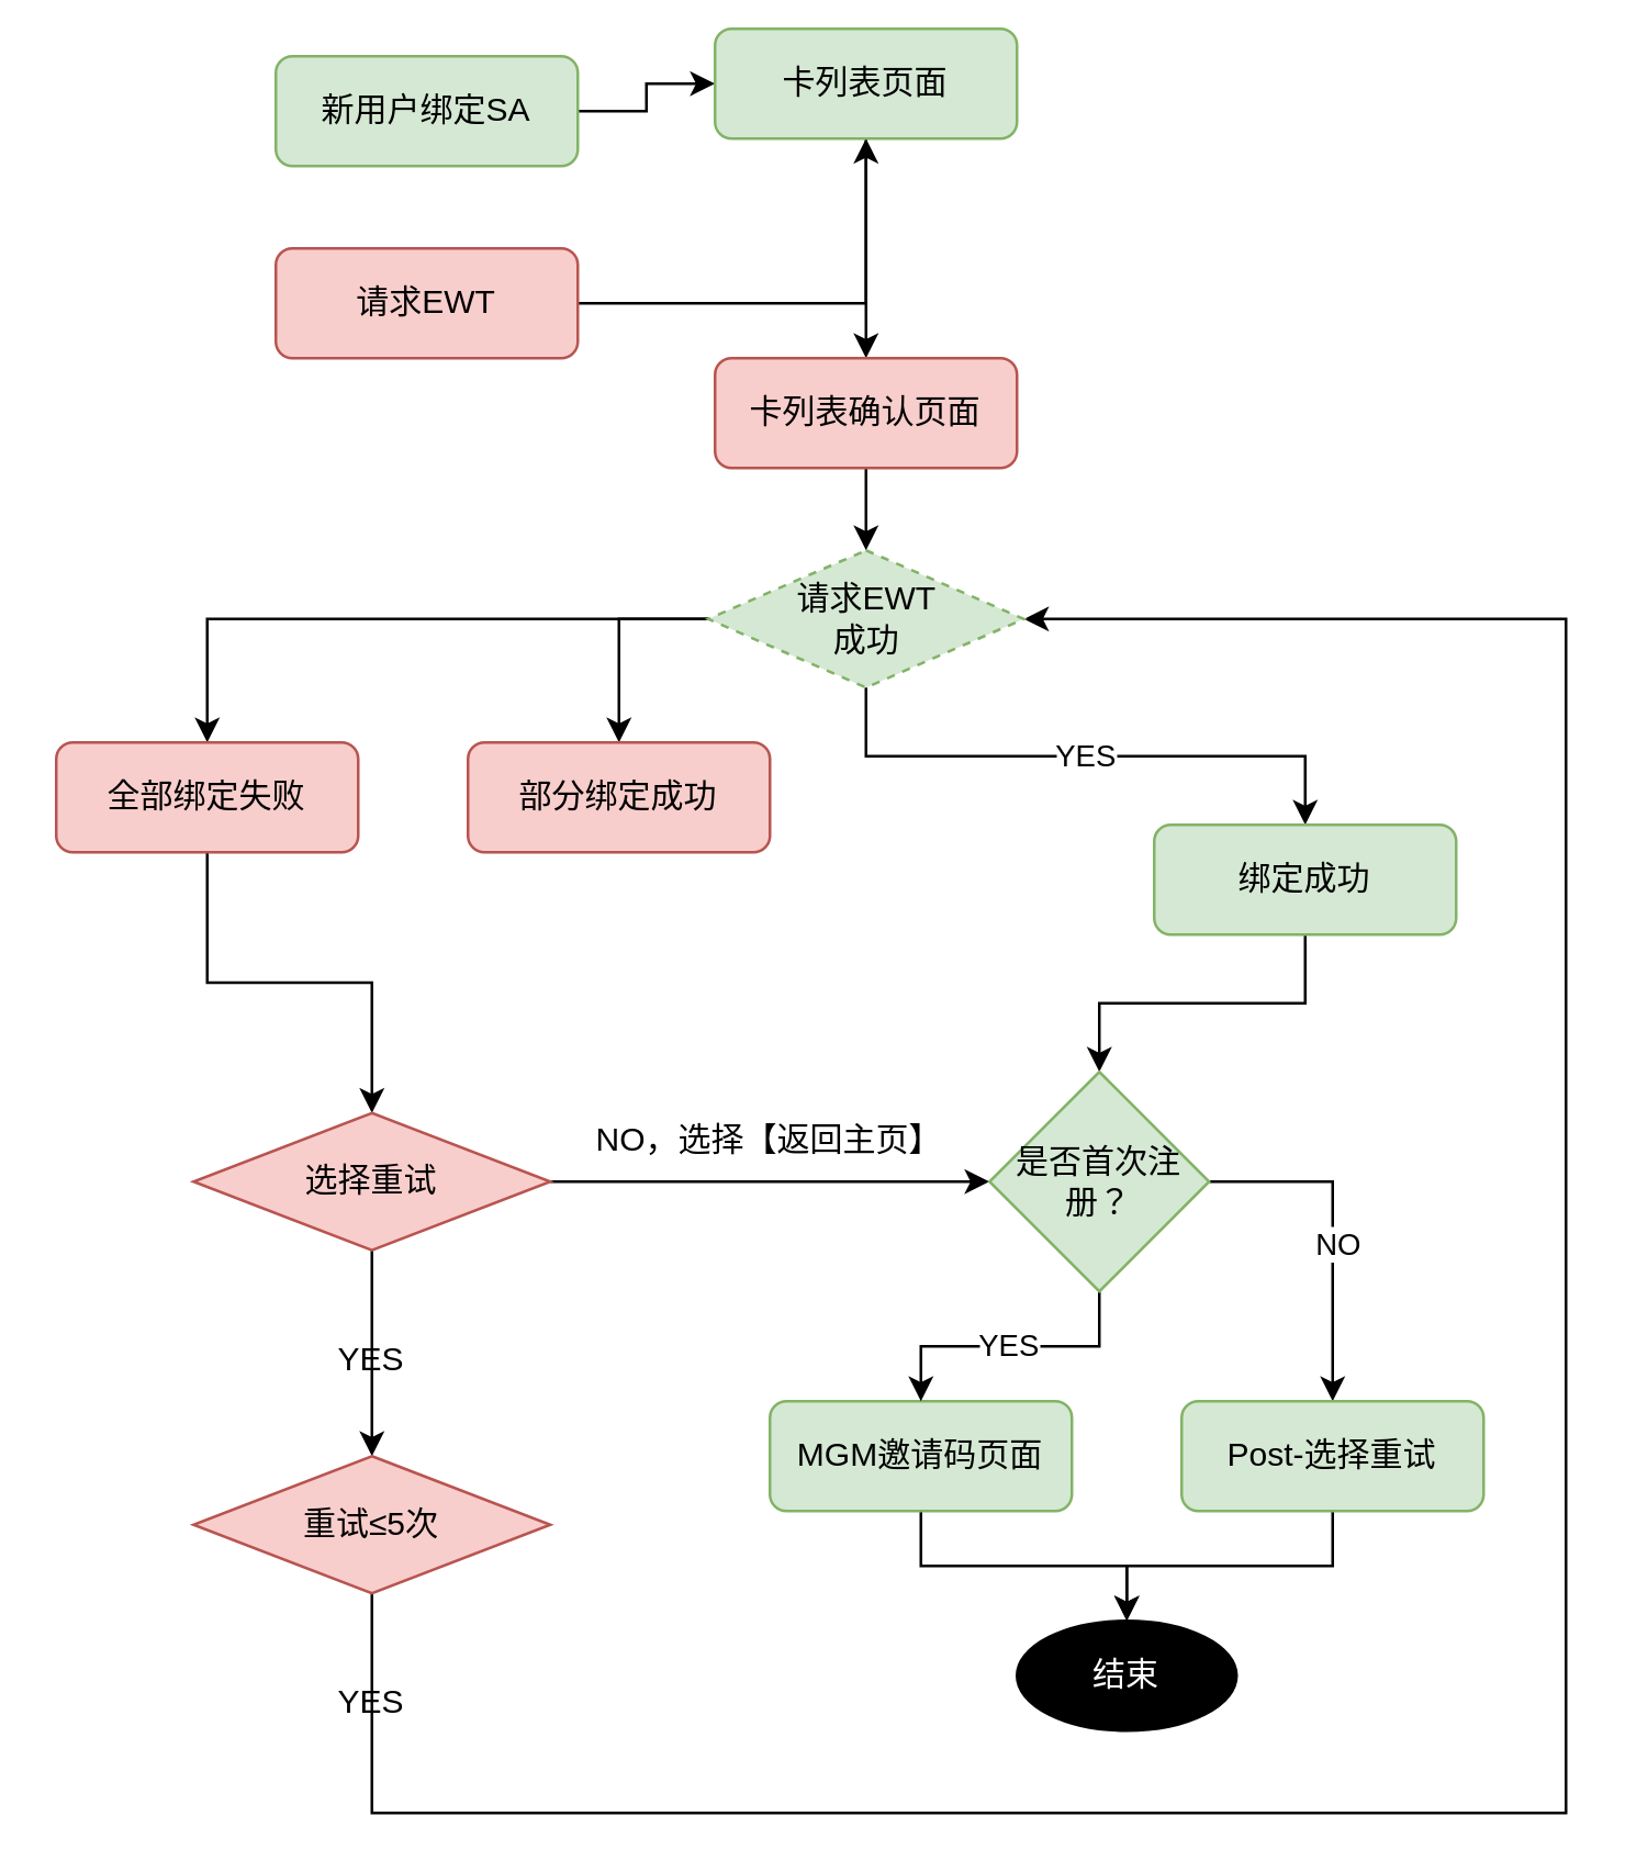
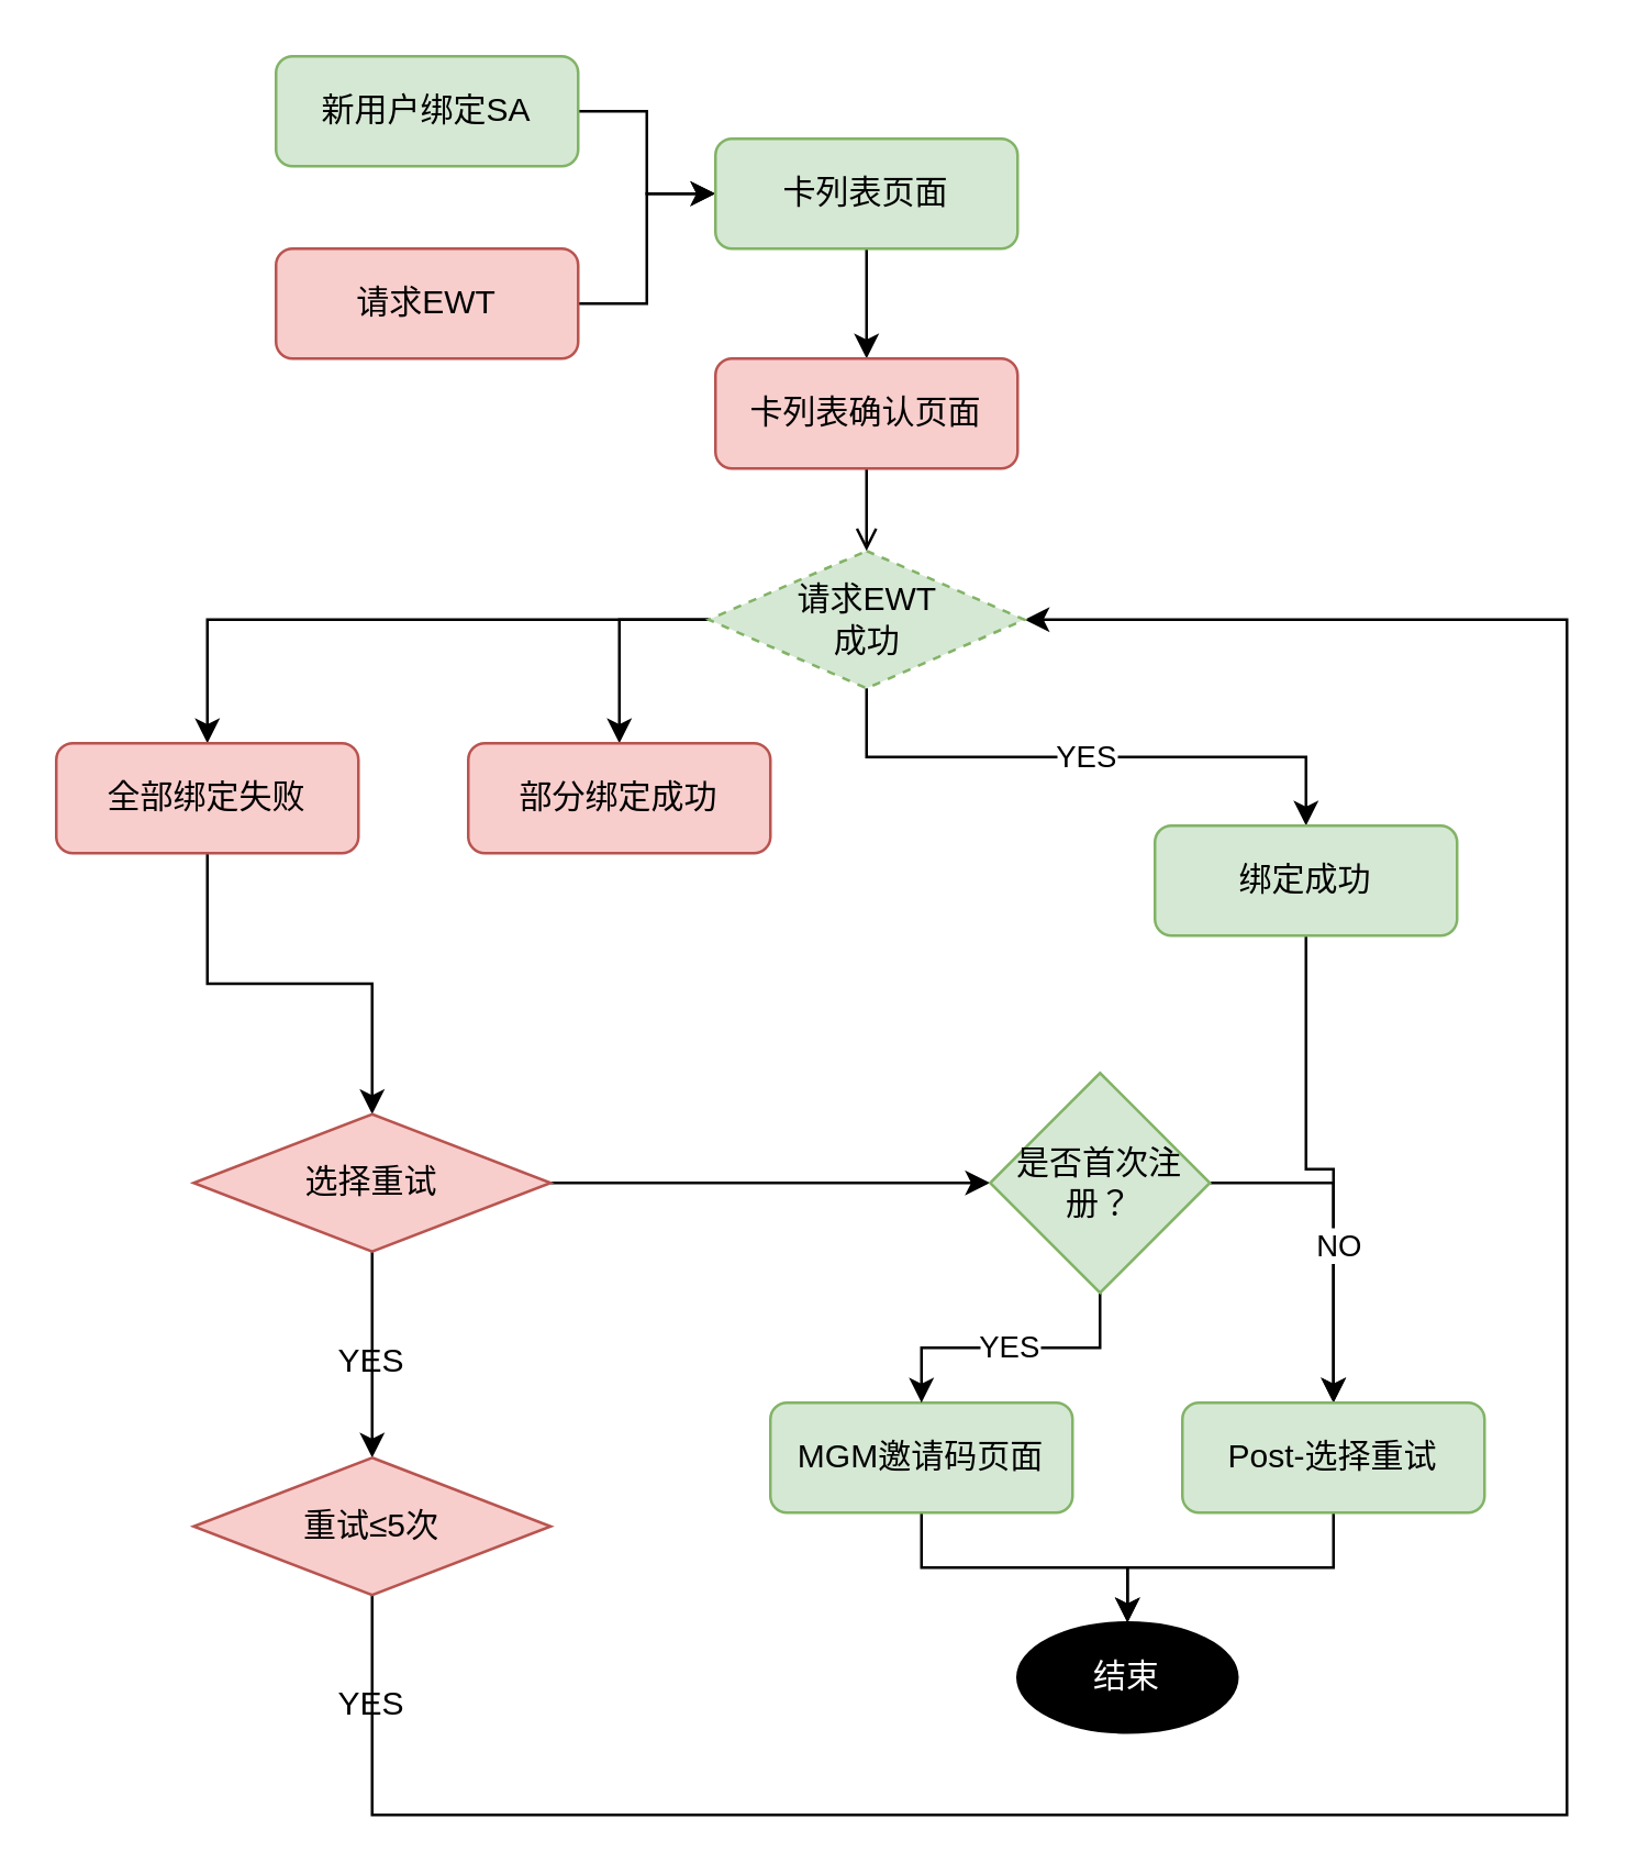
  <mxCell id="0" />
  <mxCell id="1" parent="0" />
  <mxCell id="2" style="edgeStyle=orthogonalEdgeStyle;rounded=0;orthogonalLoop=1;jettySize=auto;html=1;" edge="1" parent="1" source="3" target="7"><mxGeometry relative="1" as="geometry" /></mxCell>
  <mxCell id="3" value="新用户绑定SA" style="rounded=1;whiteSpace=wrap;html=1;fillColor=#d5e8d4;strokeColor=#82b366;" vertex="1" parent="1"><mxGeometry x="100" y="20" width="110" height="40" as="geometry" /></mxCell>
  <mxCell id="4" style="edgeStyle=orthogonalEdgeStyle;rounded=0;orthogonalLoop=1;jettySize=auto;html=1;" edge="1" parent="1" source="5" target="7"><mxGeometry relative="1" as="geometry" /></mxCell>
  <mxCell id="5" value="请求EWT" style="rounded=1;whiteSpace=wrap;html=1;fillColor=#f8cecc;strokeColor=#b85450;" vertex="1" parent="1"><mxGeometry x="100" y="90" width="110" height="40" as="geometry" /></mxCell>
  <mxCell id="6" style="edgeStyle=orthogonalEdgeStyle;rounded=0;orthogonalLoop=1;jettySize=auto;html=1;" edge="1" parent="1" source="7" target="12"><mxGeometry relative="1" as="geometry" /></mxCell>
- <mxCell id="7" value="卡列表页面" style="rounded=1;whiteSpace=wrap;html=1;fillColor=#d5e8d4;strokeColor=#82b366;" vertex="1" parent="1"><mxGeometry x="260" y="10" width="110" height="40" as="geometry" /></mxCell>
+ <mxCell id="7" value="卡列表页面" style="rounded=1;whiteSpace=wrap;html=1;fillColor=#d5e8d4;strokeColor=#82b366;" vertex="1" parent="1"><mxGeometry x="260" y="50" width="110" height="40" as="geometry" /></mxCell>
  <mxCell id="8" value="YES" style="edgeStyle=orthogonalEdgeStyle;rounded=0;orthogonalLoop=1;jettySize=auto;html=1;entryX=0.5;entryY=0;entryDx=0;entryDy=0;exitX=0.5;exitY=1;exitDx=0;exitDy=0;" edge="1" parent="1" source="25" target="14"><mxGeometry relative="1" as="geometry" /></mxCell>
  <mxCell id="9" style="edgeStyle=orthogonalEdgeStyle;rounded=0;orthogonalLoop=1;jettySize=auto;html=1;entryX=0.5;entryY=0;entryDx=0;entryDy=0;exitX=0;exitY=0.5;exitDx=0;exitDy=0;" edge="1" parent="1" source="25" target="15"><mxGeometry relative="1" as="geometry" /></mxCell>
  <mxCell id="10" style="edgeStyle=orthogonalEdgeStyle;rounded=0;orthogonalLoop=1;jettySize=auto;html=1;entryX=0.5;entryY=0;entryDx=0;entryDy=0;exitX=0;exitY=0.5;exitDx=0;exitDy=0;" edge="1" parent="1" source="25" target="17"><mxGeometry relative="1" as="geometry" /></mxCell>
- <mxCell id="11" style="edgeStyle=orthogonalEdgeStyle;rounded=0;orthogonalLoop=1;jettySize=auto;html=1;" edge="1" parent="1" source="12" target="25"><mxGeometry relative="1" as="geometry" /></mxCell>
+ <mxCell id="11" style="edgeStyle=orthogonalEdgeStyle;rounded=0;orthogonalLoop=1;jettySize=auto;html=1;endArrow=open;" edge="1" parent="1" source="12" target="25"><mxGeometry relative="1" as="geometry" /></mxCell>
  <mxCell id="12" value="卡列表确认页面" style="rounded=1;whiteSpace=wrap;html=1;fillColor=#f8cecc;strokeColor=#b85450;" vertex="1" parent="1"><mxGeometry x="260" y="130" width="110" height="40" as="geometry" /></mxCell>
- <mxCell id="13" style="edgeStyle=orthogonalEdgeStyle;rounded=0;orthogonalLoop=1;jettySize=auto;html=1;fontColor=#FFFFFF;" edge="1" parent="1" source="14" target="33"><mxGeometry relative="1" as="geometry" /></mxCell>
+ <mxCell id="13" style="edgeStyle=orthogonalEdgeStyle;rounded=0;orthogonalLoop=1;jettySize=auto;html=1;fontColor=#FFFFFF;" edge="1" parent="1" source="14" target="35"><mxGeometry relative="1" as="geometry" /></mxCell>
  <mxCell id="14" value="绑定成功" style="rounded=1;whiteSpace=wrap;html=1;fillColor=#d5e8d4;strokeColor=#82b366;" vertex="1" parent="1"><mxGeometry x="420" y="300" width="110" height="40" as="geometry" /></mxCell>
  <mxCell id="15" value="部分绑定成功" style="rounded=1;whiteSpace=wrap;html=1;fillColor=#f8cecc;strokeColor=#b85450;" vertex="1" parent="1"><mxGeometry x="170" y="270" width="110" height="40" as="geometry" /></mxCell>
  <mxCell id="16" style="edgeStyle=orthogonalEdgeStyle;rounded=0;orthogonalLoop=1;jettySize=auto;html=1;entryX=0.5;entryY=0;entryDx=0;entryDy=0;" edge="1" parent="1" source="17" target="22"><mxGeometry relative="1" as="geometry" /></mxCell>
  <mxCell id="17" value="全部绑定失败" style="rounded=1;whiteSpace=wrap;html=1;fillColor=#f8cecc;strokeColor=#b85450;" vertex="1" parent="1"><mxGeometry x="20" y="270" width="110" height="40" as="geometry" /></mxCell>
  <mxCell id="18" style="edgeStyle=orthogonalEdgeStyle;rounded=0;orthogonalLoop=1;jettySize=auto;html=1;fontColor=#FFFFFF;entryX=0.5;entryY=0;entryDx=0;entryDy=0;" edge="1" parent="1" source="19" target="26"><mxGeometry relative="1" as="geometry"><mxPoint x="325" y="580" as="targetPoint" /></mxGeometry></mxCell>
  <mxCell id="19" value="MGM邀请码页面" style="rounded=1;whiteSpace=wrap;html=1;fillColor=#d5e8d4;strokeColor=#82b366;" vertex="1" parent="1"><mxGeometry x="280" y="510" width="110" height="40" as="geometry" /></mxCell>
  <mxCell id="20" style="edgeStyle=orthogonalEdgeStyle;rounded=0;orthogonalLoop=1;jettySize=auto;html=1;" edge="1" parent="1" source="22" target="24"><mxGeometry relative="1" as="geometry" /></mxCell>
  <mxCell id="21" style="edgeStyle=orthogonalEdgeStyle;rounded=0;orthogonalLoop=1;jettySize=auto;html=1;entryX=0;entryY=0.5;entryDx=0;entryDy=0;fontColor=#FFFFFF;" edge="1" parent="1" source="22" target="33"><mxGeometry relative="1" as="geometry" /></mxCell>
  <mxCell id="22" value="选择重试" style="rhombus;whiteSpace=wrap;html=1;fillColor=#f8cecc;strokeColor=#b85450;" vertex="1" parent="1"><mxGeometry x="70" y="405" width="130" height="50" as="geometry" /></mxCell>
  <mxCell id="23" style="edgeStyle=orthogonalEdgeStyle;rounded=0;orthogonalLoop=1;jettySize=auto;html=1;entryX=1;entryY=0.5;entryDx=0;entryDy=0;" edge="1" parent="1" source="24" target="25"><mxGeometry relative="1" as="geometry"><Array as="points"><mxPoint x="135" y="660" /><mxPoint x="570" y="660" /><mxPoint x="570" y="225" /></Array></mxGeometry></mxCell>
  <mxCell id="24" value="重试≤5次" style="rhombus;whiteSpace=wrap;html=1;fillColor=#f8cecc;strokeColor=#b85450;" vertex="1" parent="1"><mxGeometry x="70" y="530" width="130" height="50" as="geometry" /></mxCell>
  <mxCell id="25" value="请求EWT&lt;br&gt;成功" style="rhombus;whiteSpace=wrap;html=1;fillColor=#d5e8d4;strokeColor=#82b366;dashed=1;" vertex="1" parent="1"><mxGeometry x="257.5" y="200" width="115" height="50" as="geometry" /></mxCell>
  <mxCell id="26" value="结束" style="ellipse;whiteSpace=wrap;html=1;fillColor=#000000;fontColor=#FFFFFF;" vertex="1" parent="1"><mxGeometry x="370" y="590" width="80" height="40" as="geometry" /></mxCell>
  <mxCell id="27" value="&lt;font color=&quot;#000000&quot;&gt;YES&lt;/font&gt;" style="text;html=1;strokeColor=none;fillColor=none;align=center;verticalAlign=middle;whiteSpace=wrap;rounded=0;fontColor=#FFFFFF;" vertex="1" parent="1"><mxGeometry x="115" y="610" width="40" height="20" as="geometry" /></mxCell>
- <mxCell id="28" value="&lt;font color=&quot;#000000&quot;&gt;NO，选择【返回主页】&lt;/font&gt;" style="text;html=1;strokeColor=none;fillColor=none;align=center;verticalAlign=middle;whiteSpace=wrap;rounded=0;fontColor=#FFFFFF;" vertex="1" parent="1"><mxGeometry x="210" y="405" width="140" height="20" as="geometry" /></mxCell>
  <mxCell id="29" value="&lt;font color=&quot;#000000&quot;&gt;YES&lt;/font&gt;" style="text;html=1;strokeColor=none;fillColor=none;align=center;verticalAlign=middle;whiteSpace=wrap;rounded=0;fontColor=#FFFFFF;" vertex="1" parent="1"><mxGeometry x="115" y="484.5" width="40" height="20" as="geometry" /></mxCell>
  <mxCell id="30" value="&lt;font color=&quot;#000000&quot;&gt;YES&lt;/font&gt;" style="edgeStyle=orthogonalEdgeStyle;rounded=0;orthogonalLoop=1;jettySize=auto;html=1;entryX=0.5;entryY=0;entryDx=0;entryDy=0;fontColor=#FFFFFF;" edge="1" parent="1" source="33" target="19"><mxGeometry relative="1" as="geometry" /></mxCell>
  <mxCell id="31" style="edgeStyle=orthogonalEdgeStyle;rounded=0;orthogonalLoop=1;jettySize=auto;html=1;entryX=0.5;entryY=0;entryDx=0;entryDy=0;fontColor=#FFFFFF;exitX=1;exitY=0.5;exitDx=0;exitDy=0;" edge="1" parent="1" source="33" target="35"><mxGeometry relative="1" as="geometry" /></mxCell>
  <mxCell id="32" value="&lt;font color=&quot;#000000&quot;&gt;NO&lt;/font&gt;" style="edgeLabel;html=1;align=center;verticalAlign=middle;resizable=0;points=[];fontColor=#FFFFFF;" vertex="1" connectable="0" parent="31"><mxGeometry x="0.063" y="1" relative="1" as="geometry"><mxPoint y="1" as="offset" /></mxGeometry></mxCell>
  <mxCell id="33" value="是否首次注册？" style="rhombus;whiteSpace=wrap;html=1;fillColor=#d5e8d4;strokeColor=#82b366;" vertex="1" parent="1"><mxGeometry x="360" y="390" width="80" height="80" as="geometry" /></mxCell>
  <mxCell id="34" style="edgeStyle=orthogonalEdgeStyle;rounded=0;orthogonalLoop=1;jettySize=auto;html=1;entryX=0.5;entryY=0;entryDx=0;entryDy=0;fontColor=#FFFFFF;" edge="1" parent="1" source="35" target="26"><mxGeometry relative="1" as="geometry" /></mxCell>
  <mxCell id="35" value="Post-选择重试" style="rounded=1;whiteSpace=wrap;html=1;fillColor=#d5e8d4;strokeColor=#82b366;" vertex="1" parent="1"><mxGeometry x="430" y="510" width="110" height="40" as="geometry" /></mxCell>
